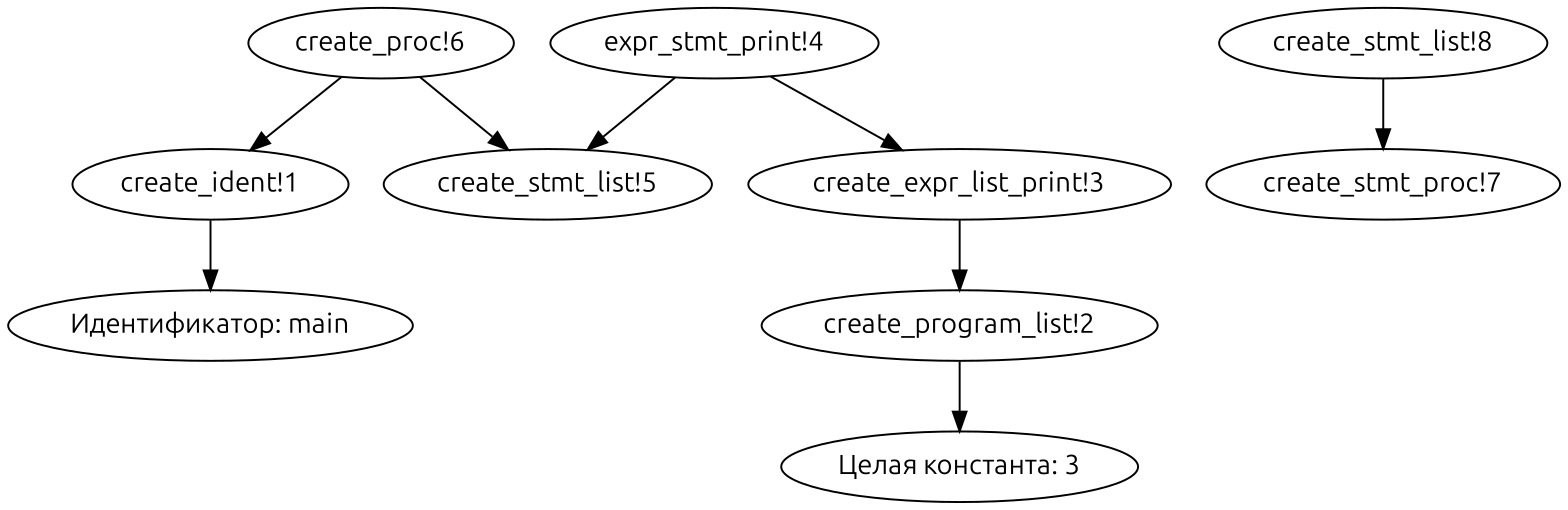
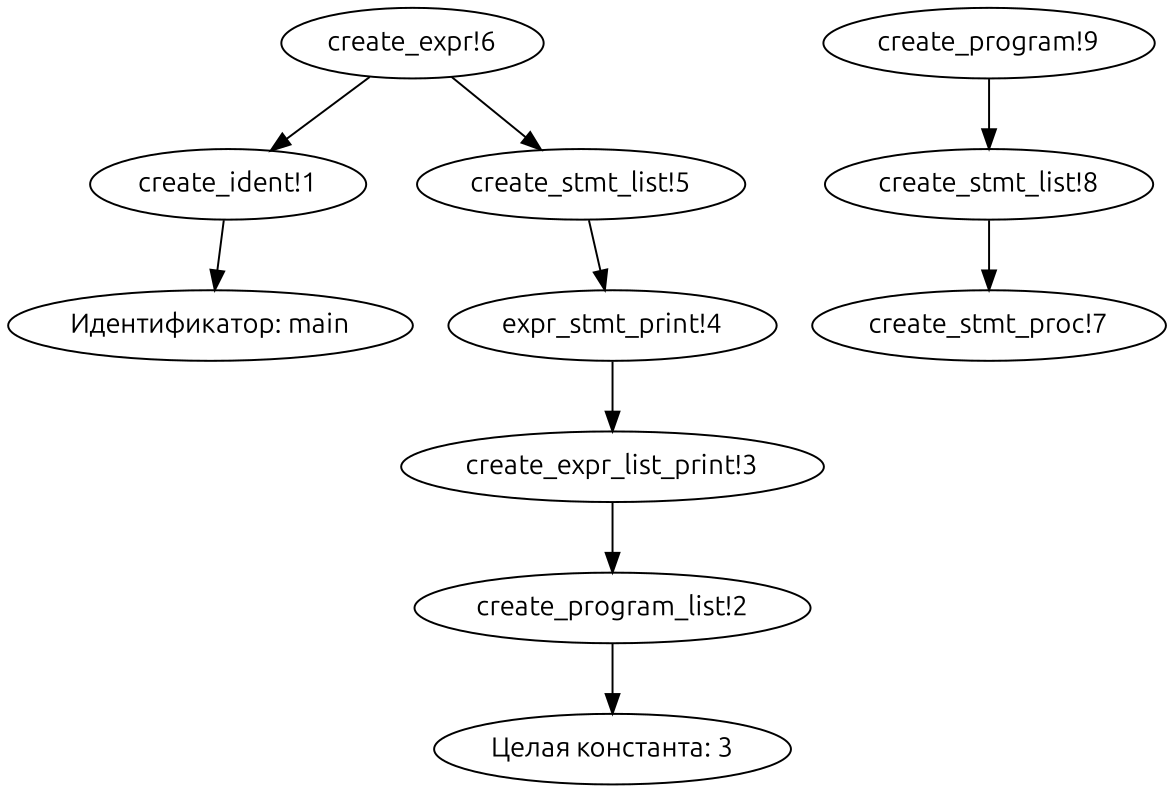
  digraph {
    fontname=Ubuntu
    node [fontname=Ubuntu]
    edge [fontname=Ubuntu]
    "create_ident!1"
    "Идентификатор: main"
    n3 [label="create_program_list!2"]
    "Целая константа: 3"
    "create_expr_list_print!3"
    n6 [label="expr_stmt_print!4"]
    "create_stmt_list!5"
-   "create_proc!6"
+   "create_proc!6" [label="create_expr!6"]
    "create_stmt_list!8"
    "create_stmt_proc!7"
+   "create_program!9"
    "create_ident!1" -> "Идентификатор: main"
    n3 -> "Целая константа: 3"
    "create_expr_list_print!3" -> n3
    n6 -> "create_expr_list_print!3"
-   n6 -> "create_stmt_list!5"
+   "create_stmt_list!5" -> n6
    "create_proc!6" -> "create_ident!1"
    "create_proc!6" -> "create_stmt_list!5"
    "create_stmt_list!8" -> "create_stmt_proc!7"
+   "create_program!9" -> "create_stmt_list!8"
  }
